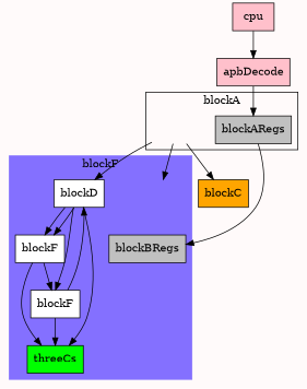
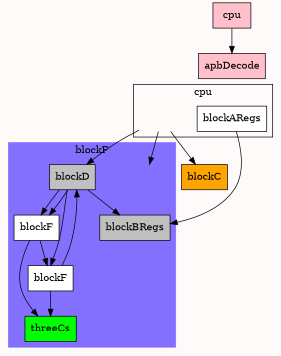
  digraph {
    bgcolor=snow
    node [shape=rect style=filled fillcolor=white]
    n1 [label=blockA style=invis fillcolor=""]
-   n2 [fillcolor=grey label=blockARegs]
+   n2 [label=blockARegs]
    n3 [label=blockB style=invis fillcolor=""]
    n4 [fillcolor=grey label=blockBRegs]
-   n5 [label=blockD]
+   n5 [fillcolor=grey label=blockD]
    n6 [label=blockF]
    n7 [label=blockF]
    n8 [fillcolor=green label=threeCs]
    n9 [fillcolor=orange label=blockC]
    n10 [fillcolor=pink label=cpu]
    n11 [fillcolor=pink label=apbDecode]
    subgraph cluster_1 {
-     label=blockA
+     label=cpu
      n1
      n2
    }
    subgraph cluster_2 {
      color=lightslateblue
      label=blockF
      style=filled
      n3
      n4
      n5
      n6
      n7
      n8
    }
    n1 -> n3
    n1 -> n5
    n1 -> n9
    n2 -> n4
    n5 -> n6
    n5 -> n6
    n5 -> n7
-   n5 -> n8
+   n5 -> n4
    n6 -> n7
    n6 -> n8
    n7 -> n5
    n7 -> n8
    n10 -> n11
-   n11 -> n2
  }
